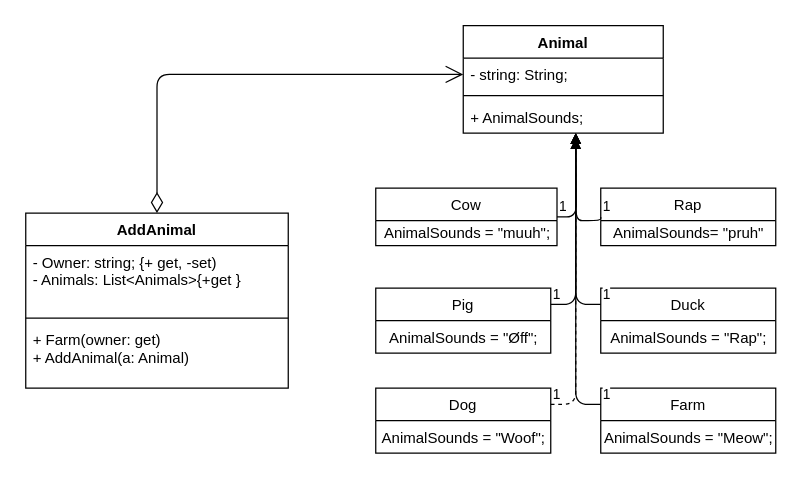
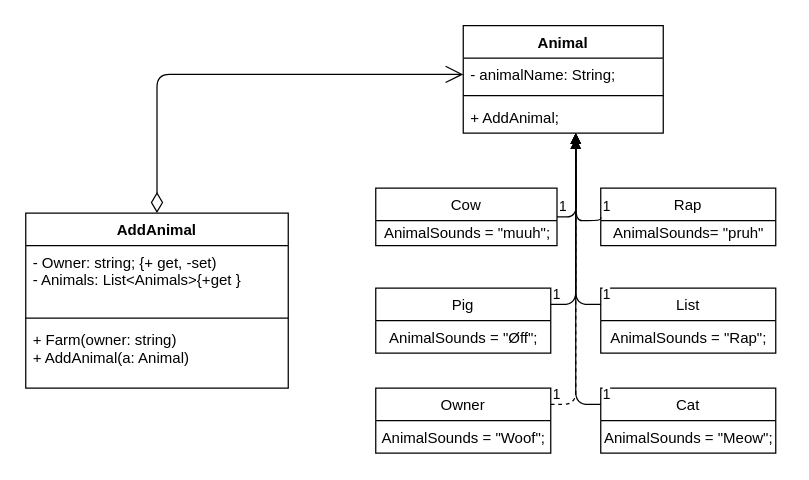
  <mxCell id="0" />
  <mxCell id="1" parent="0" />
  <mxCell id="2" value="AddAnimal" style="swimlane;fontStyle=1;align=center;verticalAlign=top;childLayout=stackLayout;horizontal=1;startSize=26;horizontalStack=0;resizeParent=1;resizeParentMax=0;resizeLast=0;collapsible=1;marginBottom=0;" parent="1" vertex="1"><mxGeometry y="170" width="210" height="140" as="geometry" x="20" /></mxCell>
  <mxCell id="3" value="- Owner: string; {+ get, -set)&#10;- Animals: List&lt;Animals&gt;{+get }" style="text;strokeColor=none;fillColor=none;align=left;verticalAlign=top;spacingLeft=4;spacingRight=4;overflow=hidden;rotatable=0;points=[[0,0.5],[1,0.5]];portConstraint=eastwest;" parent="2" vertex="1"><mxGeometry y="26" width="210" height="54" as="geometry" /></mxCell>
  <mxCell id="4" value="" style="line;strokeWidth=1;fillColor=none;align=left;verticalAlign=middle;spacingTop=-1;spacingLeft=3;spacingRight=3;rotatable=0;labelPosition=right;points=[];portConstraint=eastwest;" parent="2" vertex="1"><mxGeometry y="80" width="210" height="8" as="geometry" /></mxCell>
- <mxCell id="5" value="+ Farm(owner: get)&#10;+ AddAnimal(a: Animal)" style="text;strokeColor=none;fillColor=none;align=left;verticalAlign=top;spacingLeft=4;spacingRight=4;overflow=hidden;rotatable=0;points=[[0,0.5],[1,0.5]];portConstraint=eastwest;" parent="2" vertex="1"><mxGeometry y="88" width="210" height="52" as="geometry" /></mxCell>
+ <mxCell id="5" value="+ Farm(owner: string)&#10;+ AddAnimal(a: Animal)" style="text;strokeColor=none;fillColor=none;align=left;verticalAlign=top;spacingLeft=4;spacingRight=4;overflow=hidden;rotatable=0;points=[[0,0.5],[1,0.5]];portConstraint=eastwest;" parent="2" vertex="1"><mxGeometry y="88" width="210" height="52" as="geometry" /></mxCell>
  <mxCell id="6" value="Cow" style="swimlane;fontStyle=0;childLayout=stackLayout;horizontal=1;startSize=26;fillColor=none;horizontalStack=0;resizeParent=1;resizeParentMax=0;resizeLast=0;collapsible=1;marginBottom=0;" parent="1" vertex="1"><mxGeometry x="300" y="150" width="145" height="46" as="geometry" /></mxCell>
  <mxCell id="7" value="" style="endArrow=block;endFill=1;html=1;edgeStyle=orthogonalEdgeStyle;align=left;verticalAlign=top;exitX=1;exitY=0.5;exitDx=0;exitDy=0;" parent="6" source="6" edge="1"><mxGeometry x="-1" relative="1" as="geometry"><mxPoint x="70" y="36" as="sourcePoint" /><mxPoint x="160" y="-44" as="targetPoint" /></mxGeometry></mxCell>
  <mxCell id="8" value="1" style="edgeLabel;resizable=0;html=1;align=left;verticalAlign=bottom;" parent="7" connectable="0" vertex="1"><mxGeometry x="-1" relative="1" as="geometry" /></mxCell>
  <mxCell id="9" value="AnimalSounds = &quot;muuh&quot;;" style="text;html=1;align=center;verticalAlign=middle;resizable=0;points=[];autosize=1;" vertex="1" parent="6"><mxGeometry y="26" width="145" height="20" as="geometry" /></mxCell>
  <mxCell id="10" value="Pig" style="swimlane;fontStyle=0;childLayout=stackLayout;horizontal=1;startSize=26;fillColor=none;horizontalStack=0;resizeParent=1;resizeParentMax=0;resizeLast=0;collapsible=1;marginBottom=0;" parent="1" vertex="1"><mxGeometry x="300" y="230" width="140" height="52" as="geometry" /></mxCell>
- <mxCell id="11" value="Dog" style="swimlane;fontStyle=0;childLayout=stackLayout;horizontal=1;startSize=26;fillColor=none;horizontalStack=0;resizeParent=1;resizeParentMax=0;resizeLast=0;collapsible=1;marginBottom=0;" parent="1" vertex="1"><mxGeometry x="300" y="310" width="140" height="52" as="geometry" /></mxCell>
- <mxCell id="12" value="Farm" style="swimlane;fontStyle=0;childLayout=stackLayout;horizontal=1;startSize=26;fillColor=none;horizontalStack=0;resizeParent=1;resizeParentMax=0;resizeLast=0;collapsible=1;marginBottom=0;" parent="1" vertex="1"><mxGeometry x="480" y="310" width="140" height="52" as="geometry" /></mxCell>
- <mxCell id="13" value="Duck" style="swimlane;fontStyle=0;childLayout=stackLayout;horizontal=1;startSize=26;fillColor=none;horizontalStack=0;resizeParent=1;resizeParentMax=0;resizeLast=0;collapsible=1;marginBottom=0;" parent="1" vertex="1"><mxGeometry x="480" y="230" width="140" height="52" as="geometry" /></mxCell>
+ <mxCell id="11" value="Owner" style="swimlane;fontStyle=0;childLayout=stackLayout;horizontal=1;startSize=26;fillColor=none;horizontalStack=0;resizeParent=1;resizeParentMax=0;resizeLast=0;collapsible=1;marginBottom=0;" parent="1" vertex="1"><mxGeometry x="300" y="310" width="140" height="52" as="geometry" /></mxCell>
+ <mxCell id="12" value="Cat" style="swimlane;fontStyle=0;childLayout=stackLayout;horizontal=1;startSize=26;fillColor=none;horizontalStack=0;resizeParent=1;resizeParentMax=0;resizeLast=0;collapsible=1;marginBottom=0;" parent="1" vertex="1"><mxGeometry x="480" y="310" width="140" height="52" as="geometry" /></mxCell>
+ <mxCell id="13" value="List" style="swimlane;fontStyle=0;childLayout=stackLayout;horizontal=1;startSize=26;fillColor=none;horizontalStack=0;resizeParent=1;resizeParentMax=0;resizeLast=0;collapsible=1;marginBottom=0;" parent="1" vertex="1"><mxGeometry x="480" y="230" width="140" height="52" as="geometry" /></mxCell>
  <mxCell id="14" value="Rap" style="swimlane;fontStyle=0;childLayout=stackLayout;horizontal=1;startSize=26;fillColor=none;horizontalStack=0;resizeParent=1;resizeParentMax=0;resizeLast=0;collapsible=1;marginBottom=0;" parent="1" vertex="1"><mxGeometry x="480" y="150" width="140" height="46" as="geometry" /></mxCell>
  <mxCell id="15" value="AnimalSounds= &quot;pruh&quot;" style="text;html=1;align=center;verticalAlign=middle;resizable=0;points=[];autosize=1;" vertex="1" parent="14"><mxGeometry y="26" width="140" height="20" as="geometry" /></mxCell>
  <mxCell id="16" value="Animal" style="swimlane;fontStyle=1;align=center;verticalAlign=top;childLayout=stackLayout;horizontal=1;startSize=26;horizontalStack=0;resizeParent=1;resizeParentMax=0;resizeLast=0;collapsible=1;marginBottom=0;" parent="1" vertex="1"><mxGeometry x="370" y="20" width="160" height="86" as="geometry" /></mxCell>
- <mxCell id="17" value="- string: String;" style="text;strokeColor=none;fillColor=none;align=left;verticalAlign=top;spacingLeft=4;spacingRight=4;overflow=hidden;rotatable=0;points=[[0,0.5],[1,0.5]];portConstraint=eastwest;" parent="16" vertex="1"><mxGeometry y="26" width="160" height="26" as="geometry" /></mxCell>
+ <mxCell id="17" value="- animalName: String;" style="text;strokeColor=none;fillColor=none;align=left;verticalAlign=top;spacingLeft=4;spacingRight=4;overflow=hidden;rotatable=0;points=[[0,0.5],[1,0.5]];portConstraint=eastwest;" parent="16" vertex="1"><mxGeometry y="26" width="160" height="26" as="geometry" /></mxCell>
  <mxCell id="18" value="" style="line;strokeWidth=1;fillColor=none;align=left;verticalAlign=middle;spacingTop=-1;spacingLeft=3;spacingRight=3;rotatable=0;labelPosition=right;points=[];portConstraint=eastwest;" parent="16" vertex="1"><mxGeometry y="52" width="160" height="8" as="geometry" /></mxCell>
- <mxCell id="19" value="+ AnimalSounds;" style="text;strokeColor=none;fillColor=none;align=left;verticalAlign=top;spacingLeft=4;spacingRight=4;overflow=hidden;rotatable=0;points=[[0,0.5],[1,0.5]];portConstraint=eastwest;" parent="16" vertex="1"><mxGeometry y="60" width="160" height="26" as="geometry" /></mxCell>
+ <mxCell id="19" value="+ AddAnimal;" style="text;strokeColor=none;fillColor=none;align=left;verticalAlign=top;spacingLeft=4;spacingRight=4;overflow=hidden;rotatable=0;points=[[0,0.5],[1,0.5]];portConstraint=eastwest;" parent="16" vertex="1"><mxGeometry y="60" width="160" height="26" as="geometry" /></mxCell>
  <mxCell id="20" value="" style="endArrow=open;html=1;endSize=12;startArrow=diamondThin;startSize=14;startFill=0;edgeStyle=orthogonalEdgeStyle;align=left;verticalAlign=bottom;exitX=0.5;exitY=0;exitDx=0;exitDy=0;" parent="1" source="2" edge="1"><mxGeometry x="-0.832" y="45" relative="1" as="geometry"><mxPoint x="160" y="150" as="sourcePoint" /><mxPoint x="370" y="59" as="targetPoint" /><Array as="points"><mxPoint x="125" y="59" /></Array><mxPoint as="offset" /></mxGeometry></mxCell>
  <mxCell id="21" value="" style="endArrow=block;endFill=1;html=1;edgeStyle=orthogonalEdgeStyle;align=left;verticalAlign=top;exitX=0;exitY=0.25;exitDx=0;exitDy=0;" parent="1" source="13" edge="1"><mxGeometry x="-0.879" y="67" relative="1" as="geometry"><mxPoint x="470" y="226" as="sourcePoint" /><mxPoint x="460" y="106" as="targetPoint" /><Array as="points"><mxPoint x="460" y="243" /><mxPoint x="460" y="106" /></Array><mxPoint as="offset" /></mxGeometry></mxCell>
  <mxCell id="22" value="1" style="edgeLabel;resizable=0;html=1;align=left;verticalAlign=bottom;" parent="21" connectable="0" vertex="1"><mxGeometry x="-1" relative="1" as="geometry" /></mxCell>
  <mxCell id="23" value="" style="endArrow=block;endFill=1;html=1;edgeStyle=orthogonalEdgeStyle;align=left;verticalAlign=top;exitX=0;exitY=0.25;exitDx=0;exitDy=0;" parent="1" source="12" edge="1"><mxGeometry x="-0.828" y="64" relative="1" as="geometry"><mxPoint x="460" y="320" as="sourcePoint" /><mxPoint x="460" y="110" as="targetPoint" /><Array as="points"><mxPoint x="460" y="323" /></Array><mxPoint x="34" y="57" as="offset" /></mxGeometry></mxCell>
  <mxCell id="24" value="1" style="edgeLabel;resizable=0;html=1;align=left;verticalAlign=bottom;" parent="23" connectable="0" vertex="1"><mxGeometry x="-1" relative="1" as="geometry" /></mxCell>
  <mxCell id="25" value="" style="endArrow=block;endFill=1;html=1;edgeStyle=orthogonalEdgeStyle;align=left;verticalAlign=top;exitX=0;exitY=0.5;exitDx=0;exitDy=0;" parent="1" source="14" edge="1"><mxGeometry x="-0.2" y="-30" relative="1" as="geometry"><mxPoint x="470" y="170" as="sourcePoint" /><mxPoint x="460" y="106" as="targetPoint" /><Array as="points"><mxPoint x="460" y="176" /></Array><mxPoint as="offset" /></mxGeometry></mxCell>
  <mxCell id="26" value="1" style="edgeLabel;resizable=0;html=1;align=left;verticalAlign=bottom;" parent="25" connectable="0" vertex="1"><mxGeometry x="-1" relative="1" as="geometry" /></mxCell>
  <mxCell id="27" value="" style="endArrow=block;endFill=1;html=1;edgeStyle=orthogonalEdgeStyle;align=left;verticalAlign=top;exitX=1;exitY=0.25;exitDx=0;exitDy=0;dashed=1;" parent="1" source="11" target="19" edge="1"><mxGeometry x="-1" y="-35" relative="1" as="geometry"><mxPoint x="449.66" y="330" as="sourcePoint" /><mxPoint x="460" y="110" as="targetPoint" /><Array as="points"><mxPoint x="460" y="323" /></Array><mxPoint x="-5" y="18" as="offset" /></mxGeometry></mxCell>
  <mxCell id="28" value="1" style="edgeLabel;resizable=0;html=1;align=left;verticalAlign=bottom;" parent="27" connectable="0" vertex="1"><mxGeometry x="-1" relative="1" as="geometry" /></mxCell>
  <mxCell id="29" value="" style="endArrow=block;endFill=1;html=1;edgeStyle=orthogonalEdgeStyle;align=left;verticalAlign=top;exitX=1;exitY=0.25;exitDx=0;exitDy=0;" parent="1" source="10" edge="1"><mxGeometry x="-1" y="-30" relative="1" as="geometry"><mxPoint x="449.66" y="262" as="sourcePoint" /><mxPoint x="460" y="110" as="targetPoint" /><Array as="points"><mxPoint x="460" y="243" /></Array><mxPoint as="offset" /></mxGeometry></mxCell>
  <mxCell id="30" value="1" style="edgeLabel;resizable=0;html=1;align=left;verticalAlign=bottom;" parent="29" connectable="0" vertex="1"><mxGeometry x="-1" relative="1" as="geometry" /></mxCell>
  <mxCell id="31" value="AnimalSounds = &quot;Øff&quot;;" style="text;html=1;align=center;verticalAlign=middle;resizable=0;points=[];autosize=1;" vertex="1" parent="1"><mxGeometry x="305" y="260" width="130" height="20" as="geometry" /></mxCell>
  <mxCell id="32" value="AnimalSounds = &quot;Rap&quot;;" style="text;html=1;align=center;verticalAlign=middle;resizable=0;points=[];autosize=1;" vertex="1" parent="1"><mxGeometry x="480" y="260" width="140" height="20" as="geometry" /></mxCell>
  <mxCell id="33" value="AnimalSounds = &quot;Woof&quot;;" style="text;html=1;align=center;verticalAlign=middle;resizable=0;points=[];autosize=1;" vertex="1" parent="1"><mxGeometry x="295" y="340" width="150" height="20" as="geometry" /></mxCell>
  <mxCell id="34" value="AnimalSounds = &quot;Meow&quot;;" style="text;html=1;align=center;verticalAlign=middle;resizable=0;points=[];autosize=1;" vertex="1" parent="1"><mxGeometry x="475" y="340" width="150" height="20" as="geometry" /></mxCell>
